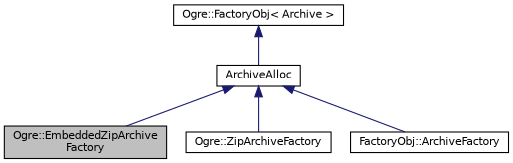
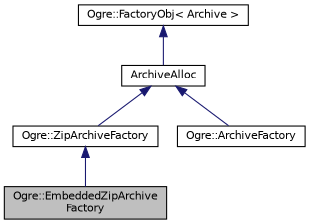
  digraph {
    node [color=black fontname=Helvetica fontsize=10 shape=record]
    edge [color=midnightblue dir=back fontname=Helvetica fontsize=10 labelfontname=Helvetica labelfontsize=10 style=solid]
    n1 [fillcolor=grey75 fontcolor=black height=0.2 label="Ogre::EmbeddedZipArchive\lFactory" style=filled width=0.4]
    n2 [height=0.2 label="Ogre::ZipArchiveFactory" width=0.4]
-   n3 [height=0.2 label="FactoryObj::ArchiveFactory" width=0.4]
+   n3 [height=0.2 label="Ogre::ArchiveFactory" width=0.4]
    n4 [height=0.2 label="Ogre::FactoryObj\< Archive \>" width=0.4]
    n5 [height=0.2 label=ArchiveAlloc width=0.4]
-   n5 -> n1
+   n2 -> n1
    n4 -> n5
    n5 -> n2
    n5 -> n3
  }
